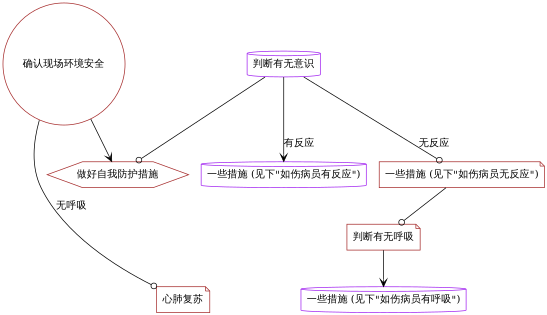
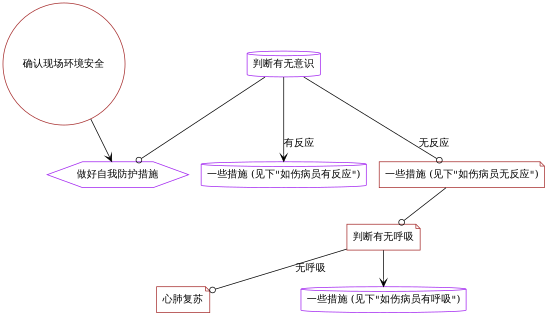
  digraph {
    node [color=brown shape=cylinder]
    edge [arrowhead=odot]
    "确认现场环境安全" [shape=circle]
-   "做好自我防护措施" [shape=hexagon]
+   "做好自我防护措施" [color=purple shape=hexagon]
    "判断有无意识" [color=purple]
    "一些措施 (见下\"如伤病员无反应\")" [shape=note]
    "一些措施 (见下\"如伤病员有反应\")" [color=purple]
    "判断有无呼吸" [shape=note]
    "心肺复苏" [shape=note]
    "一些措施 (见下\"如伤病员有呼吸\")" [color=purple]
    "确认现场环境安全" -> "做好自我防护措施" [arrowhead=vee]
    "判断有无意识" -> "做好自我防护措施"
    "判断有无意识" -> "一些措施 (见下\"如伤病员无反应\")" [label="无反应"]
    "判断有无意识" -> "一些措施 (见下\"如伤病员有反应\")" [arrowhead=vee label="有反应"]
    "一些措施 (见下\"如伤病员无反应\")" -> "判断有无呼吸"
-   "确认现场环境安全" -> "心肺复苏" [label="无呼吸"]
+   "判断有无呼吸" -> "心肺复苏" [label="无呼吸"]
    "判断有无呼吸" -> "一些措施 (见下\"如伤病员有呼吸\")" [arrowhead=vee]
  }
